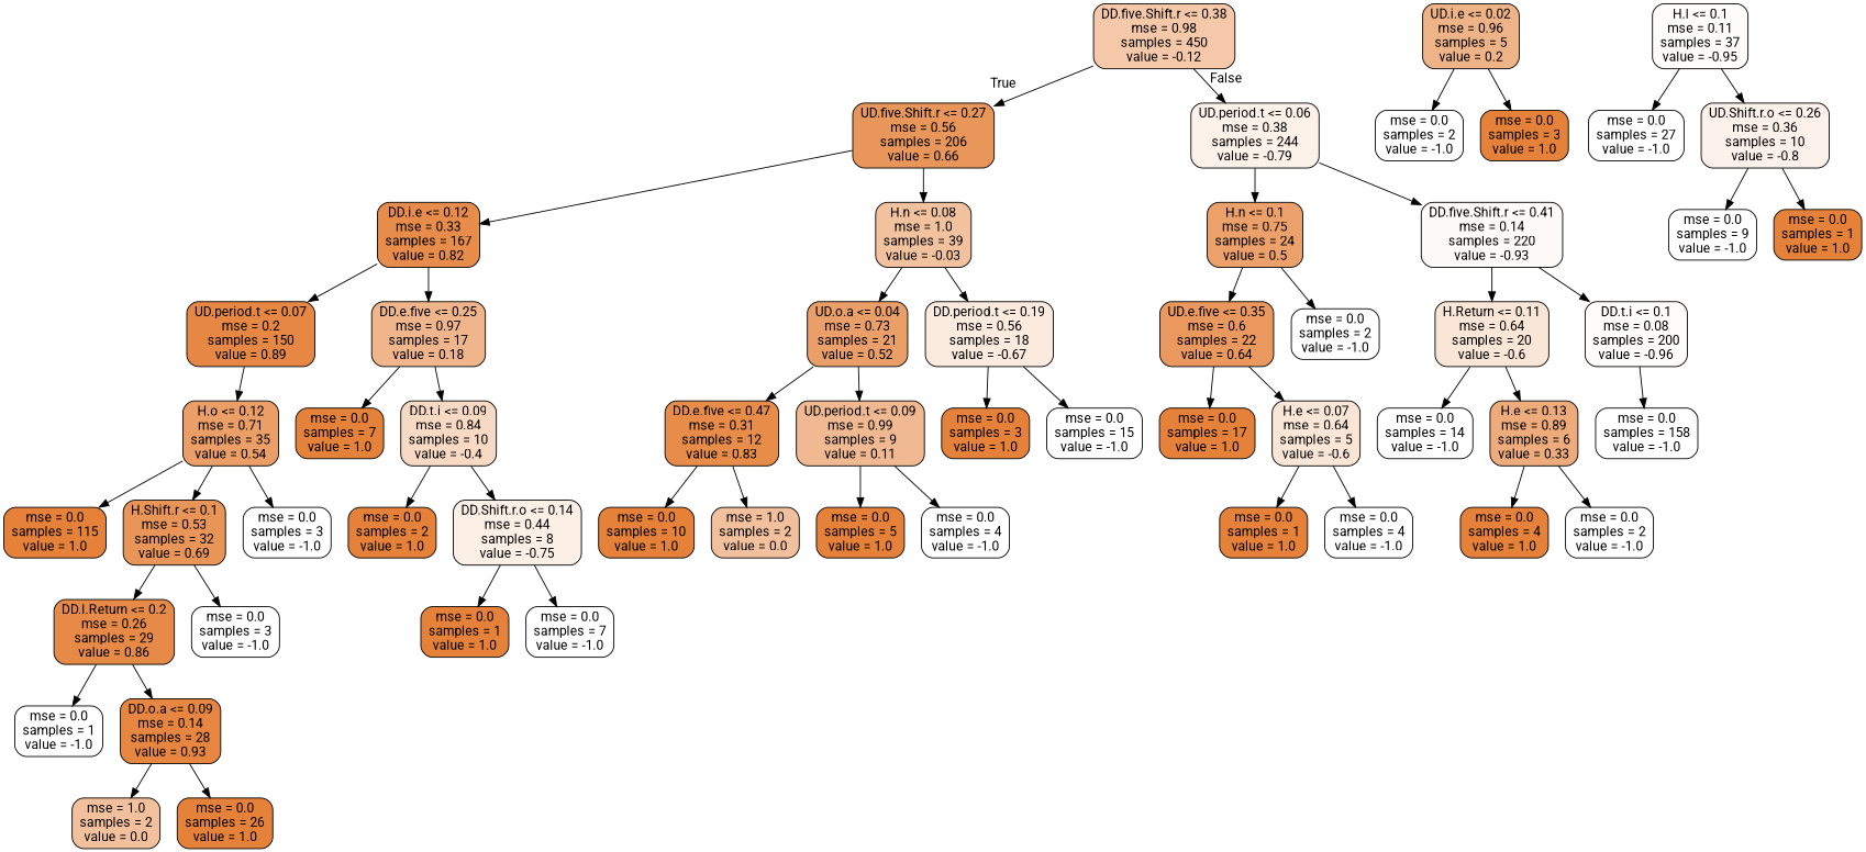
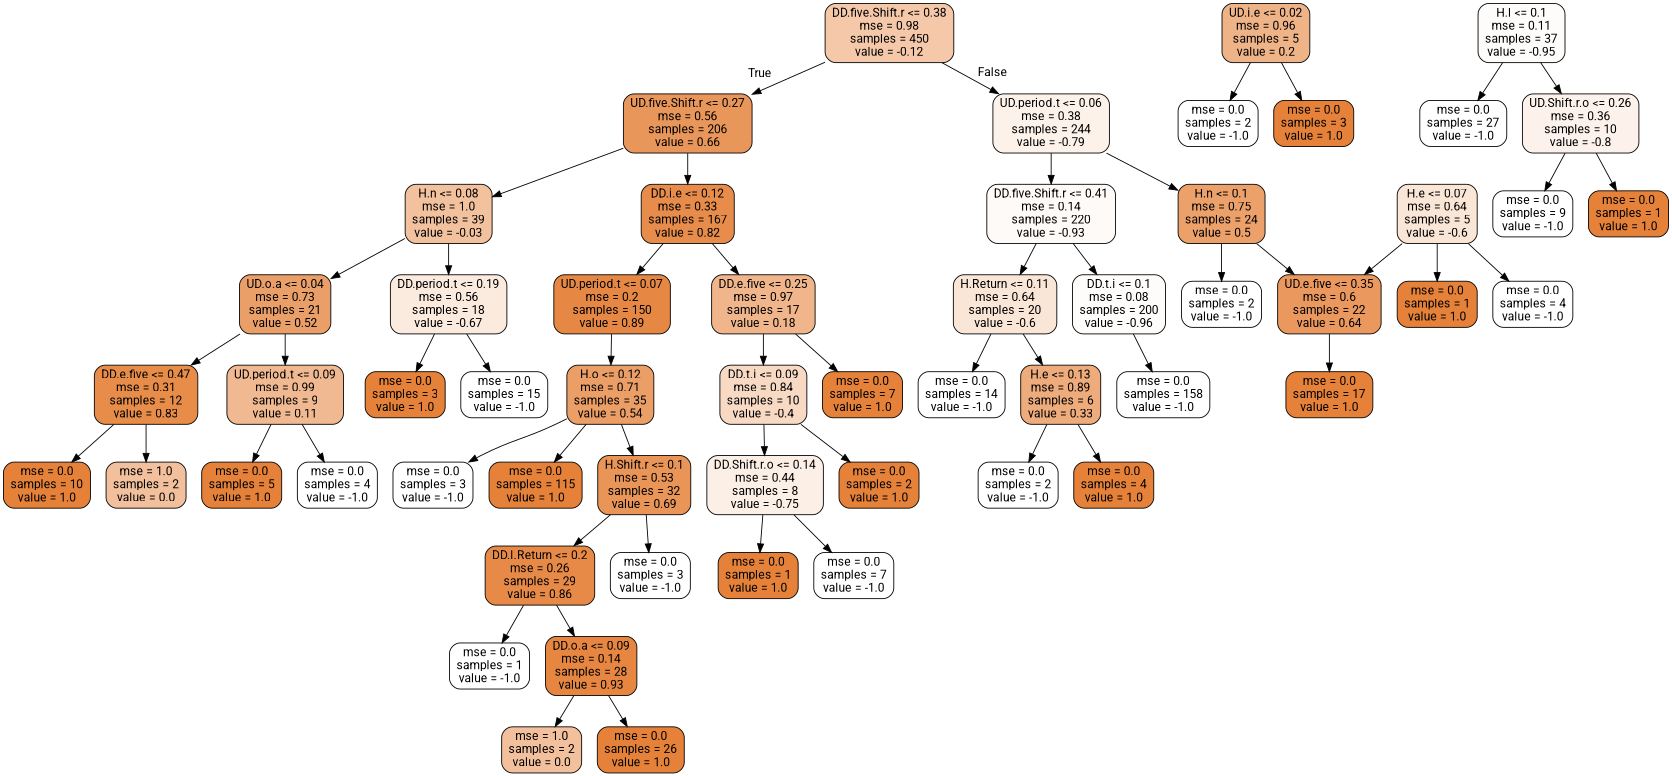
  digraph {
    fontname=Roboto
    node [color=black fillcolor="#ffffff" fontname=Roboto shape=box style="filled, rounded"]
    edge [fontname=Roboto]
    n1 [fillcolor="#f4c8a8" label="DD.five.Shift.r <= 0.38\nmse = 0.98\nsamples = 450\nvalue = -0.12"]
    n2 [fillcolor="#e9965b" label="UD.five.Shift.r <= 0.27\nmse = 0.56\nsamples = 206\nvalue = 0.66"]
    n3 [fillcolor="#fcf2ea" label="UD.period.t <= 0.06\nmse = 0.38\nsamples = 244\nvalue = -0.79"]
    n4 [fillcolor="#e78c4b" label="DD.i.e <= 0.12\nmse = 0.33\nsamples = 167\nvalue = 0.82"]
    n5 [fillcolor="#f2c29f" label="H.n <= 0.08\nmse = 1.0\nsamples = 39\nvalue = -0.03"]
    n6 [fillcolor="#eca06a" label="H.n <= 0.1\nmse = 0.75\nsamples = 24\nvalue = 0.5"]
    n7 [fillcolor="#fefaf8" label="DD.five.Shift.r <= 0.41\nmse = 0.14\nsamples = 220\nvalue = -0.93"]
    n8 [fillcolor="#e68844" label="UD.period.t <= 0.07\nmse = 0.2\nsamples = 150\nvalue = 0.89"]
    n9 [fillcolor="#f0b58b" label="DD.e.five <= 0.25\nmse = 0.97\nsamples = 17\nvalue = 0.18"]
    n10 [fillcolor="#eb9f68" label="UD.o.a <= 0.04\nmse = 0.73\nsamples = 21\nvalue = 0.52"]
    n11 [fillcolor="#fbeade" label="DD.period.t <= 0.19\nmse = 0.56\nsamples = 18\nvalue = -0.67"]
    n12 [fillcolor="#eb9e66" label="H.o <= 0.12\nmse = 0.71\nsamples = 35\nvalue = 0.54"]
    n13 [fillcolor="#e58139" label="mse = 0.0\nsamples = 7\nvalue = 1.0"]
    n14 [fillcolor="#f7d9c4" label="DD.t.i <= 0.09\nmse = 0.84\nsamples = 10\nvalue = -0.4"]
    n15 [fillcolor="#e58139" label="mse = 0.0\nsamples = 115\nvalue = 1.0"]
    n16 [fillcolor="#e99558" label="H.Shift.r <= 0.1\nmse = 0.53\nsamples = 32\nvalue = 0.69"]
    n17 [label="mse = 0.0\nsamples = 3\nvalue = -1.0"]
    n18 [fillcolor="#e78a47" label="DD.l.Return <= 0.2\nmse = 0.26\nsamples = 29\nvalue = 0.86"]
    n19 [label="mse = 0.0\nsamples = 3\nvalue = -1.0"]
    n20 [label="mse = 0.0\nsamples = 1\nvalue = -1.0"]
    n21 [fillcolor="#e68640" label="DD.o.a <= 0.09\nmse = 0.14\nsamples = 28\nvalue = 0.93"]
    n22 [fillcolor="#f2c09c" label="mse = 1.0\nsamples = 2\nvalue = 0.0"]
    n23 [fillcolor="#e58139" label="mse = 0.0\nsamples = 26\nvalue = 1.0"]
    n24 [fillcolor="#e58139" label="mse = 0.0\nsamples = 2\nvalue = 1.0"]
    n25 [fillcolor="#fcefe6" label="DD.Shift.r.o <= 0.14\nmse = 0.44\nsamples = 8\nvalue = -0.75"]
    n26 [fillcolor="#e58139" label="mse = 0.0\nsamples = 1\nvalue = 1.0"]
    n27 [label="mse = 0.0\nsamples = 7\nvalue = -1.0"]
    n28 [fillcolor="#e78c49" label="DD.e.five <= 0.47\nmse = 0.31\nsamples = 12\nvalue = 0.83"]
    n29 [fillcolor="#f1b991" label="UD.period.t <= 0.09\nmse = 0.99\nsamples = 9\nvalue = 0.11"]
    n30 [fillcolor="#e58139" label="mse = 0.0\nsamples = 3\nvalue = 1.0"]
    n31 [label="mse = 0.0\nsamples = 15\nvalue = -1.0"]
    n32 [fillcolor="#e58139" label="mse = 0.0\nsamples = 10\nvalue = 1.0"]
    n33 [fillcolor="#f2c09c" label="mse = 1.0\nsamples = 2\nvalue = 0.0"]
    n34 [fillcolor="#e58139" label="mse = 0.0\nsamples = 5\nvalue = 1.0"]
    n35 [label="mse = 0.0\nsamples = 4\nvalue = -1.0"]
    n36 [fillcolor="#ea985d" label="UD.e.five <= 0.35\nmse = 0.6\nsamples = 22\nvalue = 0.64"]
    n37 [label="mse = 0.0\nsamples = 2\nvalue = -1.0"]
    n38 [fillcolor="#fae6d7" label="H.Return <= 0.11\nmse = 0.64\nsamples = 20\nvalue = -0.6"]
    n39 [fillcolor="#fefcfb" label="DD.t.i <= 0.1\nmse = 0.08\nsamples = 200\nvalue = -0.96"]
    n40 [fillcolor="#e58139" label="mse = 0.0\nsamples = 17\nvalue = 1.0"]
    n41 [fillcolor="#fae6d7" label="H.e <= 0.07\nmse = 0.64\nsamples = 5\nvalue = -0.6"]
    n42 [fillcolor="#e58139" label="mse = 0.0\nsamples = 1\nvalue = 1.0"]
    n43 [label="mse = 0.0\nsamples = 4\nvalue = -1.0"]
    n44 [label="mse = 0.0\nsamples = 14\nvalue = -1.0"]
    n45 [fillcolor="#eeab7b" label="H.e <= 0.13\nmse = 0.89\nsamples = 6\nvalue = 0.33"]
    n46 [label="mse = 0.0\nsamples = 158\nvalue = -1.0"]
    n47 [fillcolor="#e58139" label="mse = 0.0\nsamples = 4\nvalue = 1.0"]
    n48 [label="mse = 0.0\nsamples = 2\nvalue = -1.0"]
    n49 [fillcolor="#efb388" label="UD.i.e <= 0.02\nmse = 0.96\nsamples = 5\nvalue = 0.2"]
    n50 [label="mse = 0.0\nsamples = 2\nvalue = -1.0"]
    n51 [fillcolor="#e58139" label="mse = 0.0\nsamples = 3\nvalue = 1.0"]
    n52 [fillcolor="#fefcfa" label="H.l <= 0.1\nmse = 0.11\nsamples = 37\nvalue = -0.95"]
    n53 [label="mse = 0.0\nsamples = 27\nvalue = -1.0"]
    n54 [fillcolor="#fcf2eb" label="UD.Shift.r.o <= 0.26\nmse = 0.36\nsamples = 10\nvalue = -0.8"]
    n55 [label="mse = 0.0\nsamples = 9\nvalue = -1.0"]
    n56 [fillcolor="#e58139" label="mse = 0.0\nsamples = 1\nvalue = 1.0"]
    n1 -> n2 [headlabel=True labelangle=45 labeldistance=2.5]
    n1 -> n3 [headlabel=False labelangle=-45 labeldistance=2.5]
    n2 -> n4
    n2 -> n5
    n3 -> n6
    n3 -> n7
    n4 -> n8
    n4 -> n9
    n5 -> n10
    n5 -> n11
    n6 -> n36
    n6 -> n37
    n7 -> n38
    n7 -> n39
    n8 -> n12
    n9 -> n13
    n9 -> n14
    n10 -> n28
    n10 -> n29
    n11 -> n30
    n11 -> n31
    n12 -> n15
    n12 -> n16
    n12 -> n17
    n14 -> n24
    n14 -> n25
    n16 -> n18
    n16 -> n19
    n18 -> n20
    n18 -> n21
    n21 -> n22
    n21 -> n23
    n25 -> n26
    n25 -> n27
    n28 -> n32
    n28 -> n33
    n29 -> n34
    n29 -> n35
    n36 -> n40
-   n36 -> n41
+   n41 -> n36
    n38 -> n44
    n38 -> n45
    n39 -> n46
    n41 -> n42
    n41 -> n43
    n45 -> n47
    n45 -> n48
    n49 -> n50
    n49 -> n51
    n52 -> n53
    n52 -> n54
    n54 -> n55
    n54 -> n56
  }
